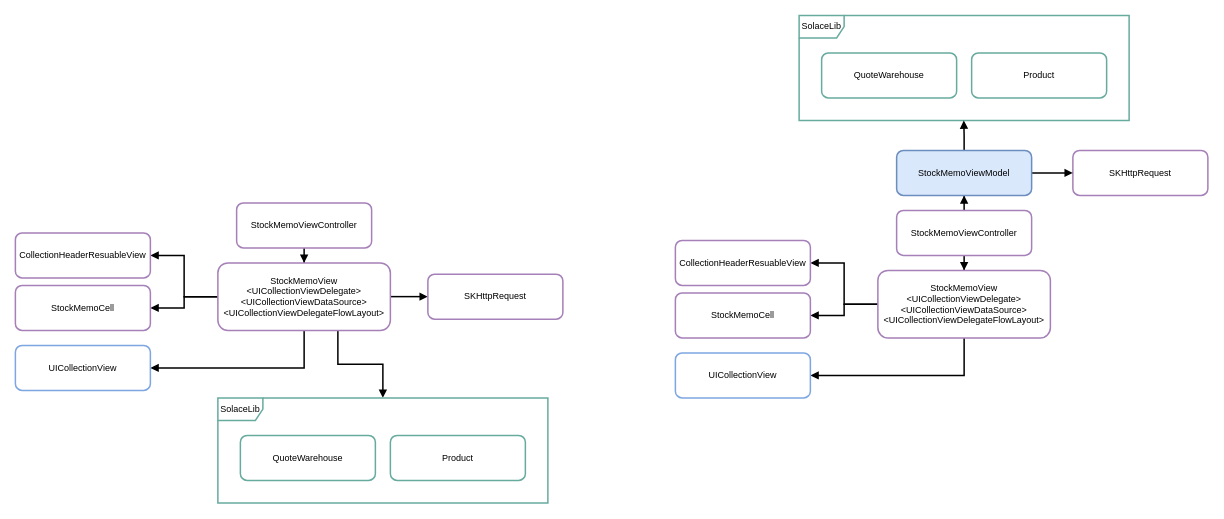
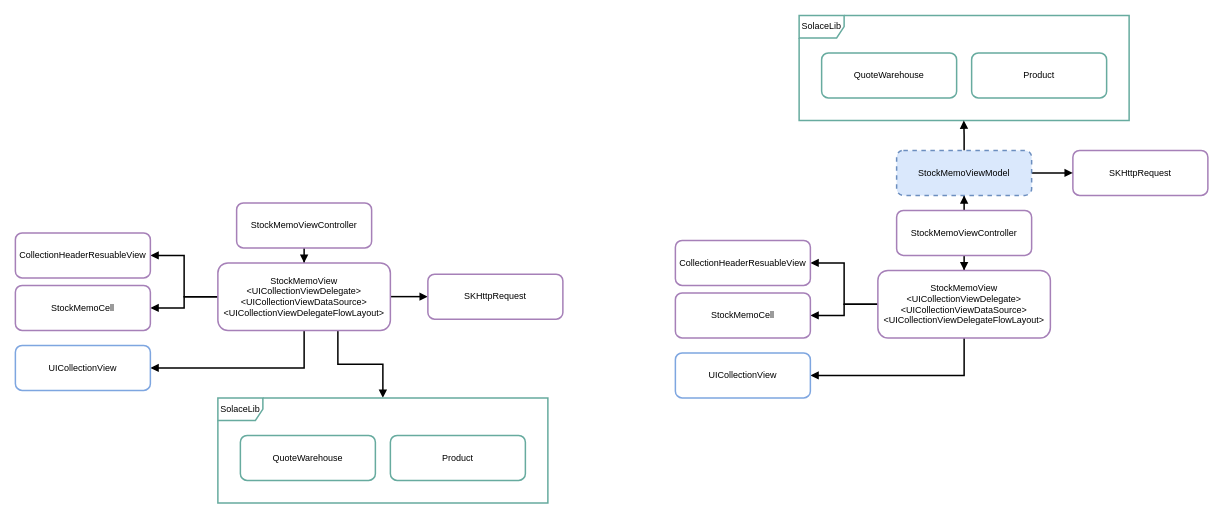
  <mxCell id="0" />
  <mxCell id="1" parent="0" />
  <mxCell id="2" value="" style="edgeStyle=orthogonalEdgeStyle;rounded=0;orthogonalLoop=1;jettySize=auto;html=1;strokeWidth=2;fontSize=12;endArrow=block;endFill=1;" edge="1" parent="1" source="3" target="9"><mxGeometry relative="1" as="geometry" /></mxCell>
  <mxCell id="3" value="StockMemoViewController" style="rounded=1;whiteSpace=wrap;html=1;strokeWidth=2;strokeColor=#A680B8;" vertex="1" parent="1"><mxGeometry x="315" y="270" width="180" height="60" as="geometry" /></mxCell>
  <mxCell id="4" value="" style="edgeStyle=orthogonalEdgeStyle;rounded=0;orthogonalLoop=1;jettySize=auto;html=1;strokeWidth=2;endArrow=block;endFill=1;" edge="1" parent="1" source="9" target="13"><mxGeometry relative="1" as="geometry" /></mxCell>
  <mxCell id="5" style="edgeStyle=orthogonalEdgeStyle;rounded=0;orthogonalLoop=1;jettySize=auto;html=1;entryX=1;entryY=0.5;entryDx=0;entryDy=0;strokeWidth=2;fontSize=12;endArrow=block;endFill=1;" edge="1" parent="1" source="9" target="12"><mxGeometry relative="1" as="geometry" /></mxCell>
  <mxCell id="6" style="edgeStyle=orthogonalEdgeStyle;rounded=0;orthogonalLoop=1;jettySize=auto;html=1;strokeWidth=2;fontSize=12;endArrow=block;endFill=1;" edge="1" parent="1" source="9" target="11"><mxGeometry relative="1" as="geometry" /></mxCell>
  <mxCell id="7" style="edgeStyle=orthogonalEdgeStyle;rounded=0;orthogonalLoop=1;jettySize=auto;html=1;strokeWidth=2;fontSize=12;endArrow=block;endFill=1;entryX=1;entryY=0.5;entryDx=0;entryDy=0;" edge="1" parent="1" source="9" target="10"><mxGeometry relative="1" as="geometry"><mxPoint x="340" y="510" as="targetPoint" /><Array as="points"><mxPoint x="405" y="490" /></Array></mxGeometry></mxCell>
  <mxCell id="8" style="edgeStyle=orthogonalEdgeStyle;rounded=0;orthogonalLoop=1;jettySize=auto;html=1;strokeWidth=2;fontSize=12;endArrow=block;endFill=1;" edge="1" parent="1" source="9" target="14"><mxGeometry relative="1" as="geometry"><Array as="points"><mxPoint x="450" y="485" /><mxPoint x="510" y="485" /></Array></mxGeometry></mxCell>
  <mxCell id="9" value="StockMemoView&lt;br&gt;&lt;font style=&quot;font-size: 12px;&quot;&gt;&amp;lt;UICollectionViewDelegate&lt;span style=&quot;background-color: initial;&quot;&gt;&amp;gt;&lt;br style=&quot;&quot;&gt;&lt;/span&gt;&amp;lt;UICollectionViewDataSource&lt;span style=&quot;background-color: initial;&quot;&gt;&amp;gt;&lt;br style=&quot;&quot;&gt;&lt;/span&gt;&amp;lt;UICollectionViewDelegateFlowLayout&lt;span style=&quot;background-color: initial;&quot;&gt;&amp;gt;&lt;/span&gt;&lt;/font&gt;" style="rounded=1;whiteSpace=wrap;html=1;strokeWidth=2;strokeColor=#A680B8;" vertex="1" parent="1"><mxGeometry x="290" y="350" width="230" height="90" as="geometry" /></mxCell>
  <mxCell id="10" value="UICollectionView" style="rounded=1;whiteSpace=wrap;html=1;strokeWidth=2;strokeColor=#7EA6E0;" vertex="1" parent="1"><mxGeometry x="20" y="460" width="180" height="60" as="geometry" /></mxCell>
  <mxCell id="11" value="StockMemoCell" style="rounded=1;whiteSpace=wrap;html=1;strokeWidth=2;strokeColor=#A680B8;" vertex="1" parent="1"><mxGeometry x="20" y="380" width="180" height="60" as="geometry" /></mxCell>
  <mxCell id="12" value="CollectionHeaderResuableView" style="rounded=1;whiteSpace=wrap;html=1;strokeWidth=2;strokeColor=#A680B8;" vertex="1" parent="1"><mxGeometry x="20" y="310" width="180" height="60" as="geometry" /></mxCell>
  <mxCell id="13" value="SKHttpRequest" style="rounded=1;whiteSpace=wrap;html=1;strokeWidth=2;strokeColor=#A680B8;" vertex="1" parent="1"><mxGeometry x="570" y="365" width="180" height="60" as="geometry" /></mxCell>
  <mxCell id="14" value="SolaceLib" style="shape=umlFrame;whiteSpace=wrap;html=1;pointerEvents=0;strokeColor=#67AB9F;strokeWidth=2;fontSize=12;" vertex="1" parent="1"><mxGeometry x="290" y="530" width="440" height="140" as="geometry" /></mxCell>
  <mxCell id="15" value="QuoteWarehouse" style="rounded=1;whiteSpace=wrap;html=1;strokeWidth=2;strokeColor=#67AB9F;" vertex="1" parent="1"><mxGeometry x="320" y="580" width="180" height="60" as="geometry" /></mxCell>
  <mxCell id="16" value="Product" style="rounded=1;whiteSpace=wrap;html=1;strokeWidth=2;strokeColor=#67AB9F;" vertex="1" parent="1"><mxGeometry x="520" y="580" width="180" height="60" as="geometry" /></mxCell>
  <mxCell id="17" value="" style="edgeStyle=orthogonalEdgeStyle;rounded=0;orthogonalLoop=1;jettySize=auto;html=1;strokeWidth=2;fontSize=12;endArrow=block;endFill=1;" edge="1" parent="1" source="19" target="23"><mxGeometry relative="1" as="geometry" /></mxCell>
  <mxCell id="18" style="edgeStyle=orthogonalEdgeStyle;rounded=0;orthogonalLoop=1;jettySize=auto;html=1;entryX=0.5;entryY=1;entryDx=0;entryDy=0;strokeWidth=2;fontSize=12;endArrow=block;endFill=1;" edge="1" parent="1" source="19" target="33"><mxGeometry relative="1" as="geometry" /></mxCell>
  <mxCell id="19" value="StockMemoViewController" style="rounded=1;whiteSpace=wrap;html=1;strokeWidth=2;strokeColor=#A680B8;" vertex="1" parent="1"><mxGeometry x="1195" y="280" width="180" height="60" as="geometry" /></mxCell>
  <mxCell id="20" style="edgeStyle=orthogonalEdgeStyle;rounded=0;orthogonalLoop=1;jettySize=auto;html=1;entryX=1;entryY=0.5;entryDx=0;entryDy=0;strokeWidth=2;fontSize=12;endArrow=block;endFill=1;" edge="1" parent="1" source="23" target="26"><mxGeometry relative="1" as="geometry" /></mxCell>
  <mxCell id="21" style="edgeStyle=orthogonalEdgeStyle;rounded=0;orthogonalLoop=1;jettySize=auto;html=1;strokeWidth=2;fontSize=12;endArrow=block;endFill=1;" edge="1" parent="1" source="23" target="25"><mxGeometry relative="1" as="geometry" /></mxCell>
  <mxCell id="22" style="edgeStyle=orthogonalEdgeStyle;rounded=0;orthogonalLoop=1;jettySize=auto;html=1;strokeWidth=2;fontSize=12;endArrow=block;endFill=1;entryX=1;entryY=0.5;entryDx=0;entryDy=0;" edge="1" parent="1" source="23" target="24"><mxGeometry relative="1" as="geometry"><mxPoint x="1220" y="520" as="targetPoint" /><Array as="points"><mxPoint x="1285" y="500" /></Array></mxGeometry></mxCell>
  <mxCell id="23" value="StockMemoView&lt;br&gt;&lt;font style=&quot;font-size: 12px;&quot;&gt;&amp;lt;UICollectionViewDelegate&lt;span style=&quot;background-color: initial;&quot;&gt;&amp;gt;&lt;br style=&quot;&quot;&gt;&lt;/span&gt;&amp;lt;UICollectionViewDataSource&lt;span style=&quot;background-color: initial;&quot;&gt;&amp;gt;&lt;br style=&quot;&quot;&gt;&lt;/span&gt;&amp;lt;UICollectionViewDelegateFlowLayout&lt;span style=&quot;background-color: initial;&quot;&gt;&amp;gt;&lt;/span&gt;&lt;/font&gt;" style="rounded=1;whiteSpace=wrap;html=1;strokeWidth=2;strokeColor=#A680B8;" vertex="1" parent="1"><mxGeometry x="1170" y="360" width="230" height="90" as="geometry" /></mxCell>
  <mxCell id="24" value="UICollectionView" style="rounded=1;whiteSpace=wrap;html=1;strokeWidth=2;strokeColor=#7EA6E0;" vertex="1" parent="1"><mxGeometry x="900" y="470" width="180" height="60" as="geometry" /></mxCell>
  <mxCell id="25" value="StockMemoCell" style="rounded=1;whiteSpace=wrap;html=1;strokeWidth=2;strokeColor=#A680B8;" vertex="1" parent="1"><mxGeometry x="900" y="390" width="180" height="60" as="geometry" /></mxCell>
  <mxCell id="26" value="CollectionHeaderResuableView" style="rounded=1;whiteSpace=wrap;html=1;strokeWidth=2;strokeColor=#A680B8;" vertex="1" parent="1"><mxGeometry x="900" y="320" width="180" height="60" as="geometry" /></mxCell>
  <mxCell id="27" value="SKHttpRequest" style="rounded=1;whiteSpace=wrap;html=1;strokeWidth=2;strokeColor=#A680B8;" vertex="1" parent="1"><mxGeometry x="1430" y="200" width="180" height="60" as="geometry" /></mxCell>
  <mxCell id="28" value="SolaceLib" style="shape=umlFrame;whiteSpace=wrap;html=1;pointerEvents=0;strokeColor=#67AB9F;strokeWidth=2;fontSize=12;" vertex="1" parent="1"><mxGeometry x="1065" y="20" width="440" height="140" as="geometry" /></mxCell>
  <mxCell id="29" value="QuoteWarehouse" style="rounded=1;whiteSpace=wrap;html=1;strokeWidth=2;strokeColor=#67AB9F;" vertex="1" parent="1"><mxGeometry x="1095" y="70" width="180" height="60" as="geometry" /></mxCell>
  <mxCell id="30" value="Product" style="rounded=1;whiteSpace=wrap;html=1;strokeWidth=2;strokeColor=#67AB9F;" vertex="1" parent="1"><mxGeometry x="1295" y="70" width="180" height="60" as="geometry" /></mxCell>
  <mxCell id="31" style="edgeStyle=orthogonalEdgeStyle;rounded=0;orthogonalLoop=1;jettySize=auto;html=1;entryX=0;entryY=0.5;entryDx=0;entryDy=0;strokeWidth=2;fontSize=12;endArrow=block;endFill=1;" edge="1" parent="1" source="33" target="27"><mxGeometry relative="1" as="geometry" /></mxCell>
  <mxCell id="32" style="edgeStyle=orthogonalEdgeStyle;rounded=0;orthogonalLoop=1;jettySize=auto;html=1;entryX=0.499;entryY=1;entryDx=0;entryDy=0;entryPerimeter=0;strokeWidth=2;fontSize=12;endArrow=block;endFill=1;" edge="1" parent="1" source="33" target="28"><mxGeometry relative="1" as="geometry" /></mxCell>
- <mxCell id="33" value="StockMemoViewModel" style="rounded=1;whiteSpace=wrap;html=1;strokeWidth=2;strokeColor=#6c8ebf;fillColor=#dae8fc;" vertex="1" parent="1"><mxGeometry x="1195" y="200" width="180" height="60" as="geometry" /></mxCell>
+ <mxCell id="33" value="StockMemoViewModel" style="rounded=1;whiteSpace=wrap;html=1;strokeWidth=2;strokeColor=#6c8ebf;fillColor=#dae8fc;dashed=1;" vertex="1" parent="1"><mxGeometry x="1195" y="200" width="180" height="60" as="geometry" /></mxCell>
